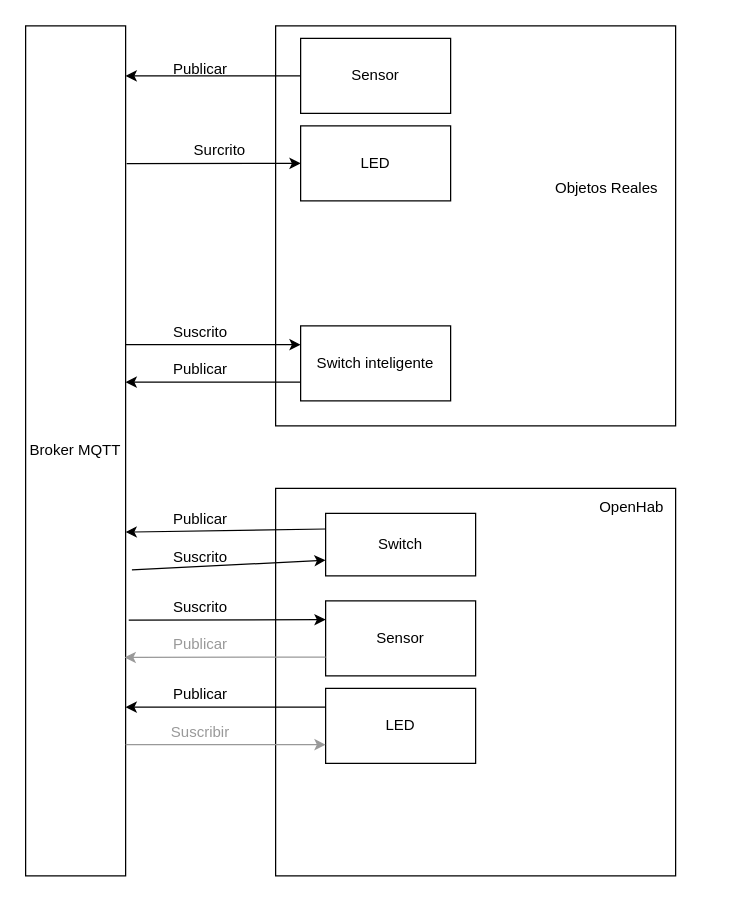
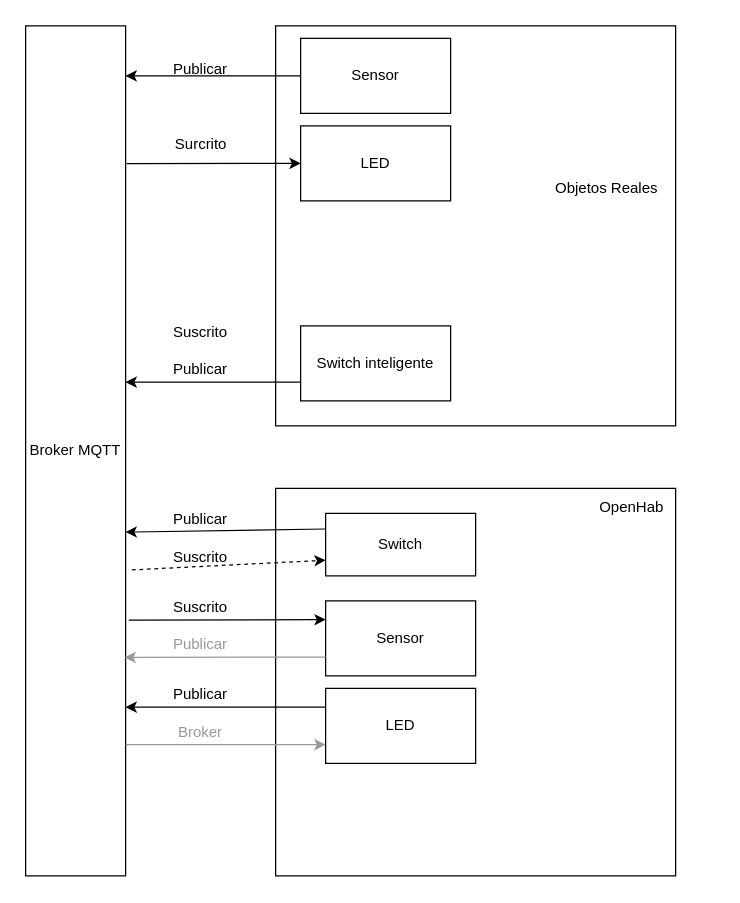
  <mxCell id="0" />
  <mxCell id="1" parent="0" />
  <mxCell id="2" value="" style="rounded=0;whiteSpace=wrap;html=1;" vertex="1" parent="1"><mxGeometry x="220" y="390" width="320" height="310" as="geometry" /></mxCell>
  <mxCell id="3" value="" style="rounded=0;whiteSpace=wrap;html=1;" vertex="1" parent="1"><mxGeometry x="220" y="20" width="320" height="320" as="geometry" /></mxCell>
  <mxCell id="4" value="Sensor" style="rounded=0;whiteSpace=wrap;html=1;" vertex="1" parent="1"><mxGeometry x="240" y="30" width="120" height="60" as="geometry" /></mxCell>
  <mxCell id="5" value="LED" style="rounded=0;whiteSpace=wrap;html=1;" vertex="1" parent="1"><mxGeometry x="240" y="100" width="120" height="60" as="geometry" /></mxCell>
  <mxCell id="6" value="Switch" style="rounded=0;whiteSpace=wrap;html=1;" vertex="1" parent="1"><mxGeometry x="260" y="410" width="120" height="50" as="geometry" /></mxCell>
  <mxCell id="7" value="Broker MQTT" style="rounded=0;whiteSpace=wrap;html=1;" vertex="1" parent="1"><mxGeometry x="20" y="20" width="80" height="680" as="geometry" /></mxCell>
  <mxCell id="8" value="Publicar" style="text;html=1;strokeColor=none;fillColor=none;align=center;verticalAlign=middle;whiteSpace=wrap;rounded=0;" vertex="1" parent="1"><mxGeometry x="130" y="40" width="60" height="30" as="geometry" /></mxCell>
  <mxCell id="9" value="" style="endArrow=classic;html=1;rounded=0;exitX=1.01;exitY=0.162;exitDx=0;exitDy=0;exitPerimeter=0;" edge="1" parent="1" source="7"><mxGeometry width="50" height="50" relative="1" as="geometry"><mxPoint x="140" y="150" as="sourcePoint" /><mxPoint x="240" y="130" as="targetPoint" /></mxGeometry></mxCell>
- <mxCell id="10" value="Surcrito" style="text;html=1;align=center;verticalAlign=middle;resizable=0;points=[];autosize=1;strokeColor=none;fillColor=none;" vertex="1" parent="1"><mxGeometry x="145" y="105" width="60" height="30" as="geometry" /></mxCell>
+ <mxCell id="10" value="Surcrito" style="text;html=1;align=center;verticalAlign=middle;resizable=0;points=[];autosize=1;strokeColor=none;fillColor=none;" vertex="1" parent="1"><mxGeometry x="130" y="100" width="60" height="30" as="geometry" /></mxCell>
  <mxCell id="11" value="Objetos Reales" style="text;html=1;strokeColor=none;fillColor=none;align=center;verticalAlign=middle;whiteSpace=wrap;rounded=0;" vertex="1" parent="1"><mxGeometry x="435" y="135" width="100" height="30" as="geometry" /></mxCell>
  <mxCell id="12" value="&lt;div&gt;OpenHab&lt;/div&gt;" style="text;html=1;strokeColor=none;fillColor=none;align=center;verticalAlign=middle;whiteSpace=wrap;rounded=0;" vertex="1" parent="1"><mxGeometry x="440" y="390" width="130" height="30" as="geometry" /></mxCell>
  <mxCell id="13" value="" style="endArrow=classic;html=1;rounded=0;exitX=0;exitY=0.25;exitDx=0;exitDy=0;" edge="1" parent="1" source="6"><mxGeometry width="50" height="50" relative="1" as="geometry"><mxPoint x="290" y="310" as="sourcePoint" /><mxPoint x="100" y="425" as="targetPoint" /></mxGeometry></mxCell>
  <mxCell id="14" value="Publicar" style="text;html=1;strokeColor=none;fillColor=none;align=center;verticalAlign=middle;whiteSpace=wrap;rounded=0;" vertex="1" parent="1"><mxGeometry x="130" y="400" width="60" height="30" as="geometry" /></mxCell>
  <mxCell id="15" value="Switch inteligente" style="rounded=0;whiteSpace=wrap;html=1;" vertex="1" parent="1"><mxGeometry x="240" y="260" width="120" height="60" as="geometry" /></mxCell>
- <mxCell id="16" value="" style="endArrow=classic;html=1;rounded=0;exitX=1;exitY=0.375;exitDx=0;exitDy=0;exitPerimeter=0;entryX=0;entryY=0.25;entryDx=0;entryDy=0;" edge="1" parent="1" source="7" target="15"><mxGeometry width="50" height="50" relative="1" as="geometry"><mxPoint x="150" y="310" as="sourcePoint" /><mxPoint x="200" y="260" as="targetPoint" /></mxGeometry></mxCell>
  <mxCell id="17" value="Suscrito" style="text;html=1;strokeColor=none;fillColor=none;align=center;verticalAlign=middle;whiteSpace=wrap;rounded=0;" vertex="1" parent="1"><mxGeometry x="130" y="250" width="60" height="30" as="geometry" /></mxCell>
  <mxCell id="18" value="" style="endArrow=classic;html=1;rounded=0;exitX=0;exitY=0.75;exitDx=0;exitDy=0;" edge="1" parent="1" source="15"><mxGeometry width="50" height="50" relative="1" as="geometry"><mxPoint x="140" y="350" as="sourcePoint" /><mxPoint x="100" y="305" as="targetPoint" /></mxGeometry></mxCell>
- <mxCell id="19" value="" style="endArrow=classic;html=1;rounded=0;exitX=1.063;exitY=0.64;exitDx=0;exitDy=0;exitPerimeter=0;entryX=0;entryY=0.75;entryDx=0;entryDy=0;" edge="1" parent="1" source="7" target="6"><mxGeometry width="50" height="50" relative="1" as="geometry"><mxPoint x="290" y="310" as="sourcePoint" /><mxPoint x="340" y="260" as="targetPoint" /></mxGeometry></mxCell>
+ <mxCell id="19" value="" style="endArrow=classic;html=1;rounded=0;exitX=1.063;exitY=0.64;exitDx=0;exitDy=0;exitPerimeter=0;entryX=0;entryY=0.75;entryDx=0;entryDy=0;dashed=1;" edge="1" parent="1" source="7" target="6"><mxGeometry width="50" height="50" relative="1" as="geometry"><mxPoint x="290" y="310" as="sourcePoint" /><mxPoint x="340" y="260" as="targetPoint" /></mxGeometry></mxCell>
  <mxCell id="20" value="Publicar" style="text;html=1;strokeColor=none;fillColor=none;align=center;verticalAlign=middle;whiteSpace=wrap;rounded=0;" vertex="1" parent="1"><mxGeometry x="130" y="280" width="60" height="30" as="geometry" /></mxCell>
  <mxCell id="21" value="&lt;div&gt;Suscrito&lt;/div&gt;" style="text;html=1;strokeColor=none;fillColor=none;align=center;verticalAlign=middle;whiteSpace=wrap;rounded=0;" vertex="1" parent="1"><mxGeometry x="130" y="430" width="60" height="30" as="geometry" /></mxCell>
  <mxCell id="22" value="Sensor" style="rounded=0;whiteSpace=wrap;html=1;" vertex="1" parent="1"><mxGeometry x="260" y="480" width="120" height="60" as="geometry" /></mxCell>
  <mxCell id="23" value="LED" style="rounded=0;whiteSpace=wrap;html=1;" vertex="1" parent="1"><mxGeometry x="260" y="550" width="120" height="60" as="geometry" /></mxCell>
  <mxCell id="24" value="" style="endArrow=classic;html=1;rounded=0;exitX=0;exitY=0.5;exitDx=0;exitDy=0;" edge="1" parent="1" source="4"><mxGeometry width="50" height="50" relative="1" as="geometry"><mxPoint x="210" y="80" as="sourcePoint" /><mxPoint x="100" y="60" as="targetPoint" /><Array as="points"><mxPoint x="170" y="60" /></Array></mxGeometry></mxCell>
  <mxCell id="25" value="" style="endArrow=classic;html=1;rounded=0;entryX=0;entryY=0.25;entryDx=0;entryDy=0;exitX=1.031;exitY=0.699;exitDx=0;exitDy=0;exitPerimeter=0;" edge="1" parent="1" source="7" target="22"><mxGeometry width="50" height="50" relative="1" as="geometry"><mxPoint x="110" y="495" as="sourcePoint" /><mxPoint x="340" y="340" as="targetPoint" /></mxGeometry></mxCell>
  <mxCell id="26" value="Suscrito" style="text;html=1;strokeColor=none;fillColor=none;align=center;verticalAlign=middle;whiteSpace=wrap;rounded=0;" vertex="1" parent="1"><mxGeometry x="130" y="470" width="60" height="30" as="geometry" /></mxCell>
  <mxCell id="27" value="" style="endArrow=classic;html=1;rounded=0;exitX=0;exitY=0.25;exitDx=0;exitDy=0;" edge="1" parent="1" source="23"><mxGeometry width="50" height="50" relative="1" as="geometry"><mxPoint x="140" y="600" as="sourcePoint" /><mxPoint x="100" y="565" as="targetPoint" /></mxGeometry></mxCell>
  <mxCell id="28" value="Publicar" style="text;html=1;strokeColor=none;fillColor=none;align=center;verticalAlign=middle;whiteSpace=wrap;rounded=0;" vertex="1" parent="1"><mxGeometry x="130" y="540" width="60" height="30" as="geometry" /></mxCell>
  <mxCell id="29" value="" style="endArrow=classic;html=1;rounded=0;entryX=0;entryY=0.75;entryDx=0;entryDy=0;strokeColor=#999999;" edge="1" parent="1" target="23"><mxGeometry width="50" height="50" relative="1" as="geometry"><mxPoint x="100" y="595" as="sourcePoint" /><mxPoint x="210" y="600" as="targetPoint" /></mxGeometry></mxCell>
- <mxCell id="30" value="&lt;div&gt;Suscribir&lt;/div&gt;" style="text;html=1;strokeColor=none;fillColor=none;align=center;verticalAlign=middle;whiteSpace=wrap;rounded=0;fontColor=#999999;" vertex="1" parent="1"><mxGeometry x="130" y="570" width="60" height="30" as="geometry" /></mxCell>
+ <mxCell id="30" value="&lt;div&gt;Broker&lt;/div&gt;" style="text;html=1;strokeColor=none;fillColor=none;align=center;verticalAlign=middle;whiteSpace=wrap;rounded=0;fontColor=#999999;" vertex="1" parent="1"><mxGeometry x="130" y="570" width="60" height="30" as="geometry" /></mxCell>
  <mxCell id="31" value="" style="endArrow=classic;html=1;rounded=0;entryX=0.99;entryY=0.743;entryDx=0;entryDy=0;entryPerimeter=0;exitX=0;exitY=0.75;exitDx=0;exitDy=0;strokeColor=#999999;" edge="1" parent="1" source="22" target="7"><mxGeometry width="50" height="50" relative="1" as="geometry"><mxPoint x="260" y="520" as="sourcePoint" /><mxPoint x="190" y="640" as="targetPoint" /></mxGeometry></mxCell>
  <mxCell id="32" value="Publicar" style="text;html=1;strokeColor=none;fillColor=none;align=center;verticalAlign=middle;whiteSpace=wrap;rounded=0;fontColor=#999999;" vertex="1" parent="1"><mxGeometry x="130" y="500" width="60" height="30" as="geometry" /></mxCell>
